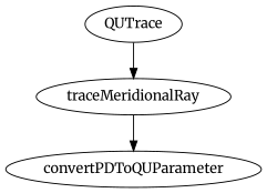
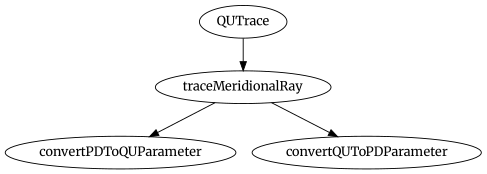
  digraph {
    fontname=Merriweather
    node [fontname=Merriweather]
    edge [fontname=Merriweather]
    traceMeridionalRay
    convertPDToQUParameter
+   convertQUToPDParameter
    QUTrace
    traceMeridionalRay -> convertPDToQUParameter
+   traceMeridionalRay -> convertQUToPDParameter
    QUTrace -> traceMeridionalRay
  }
